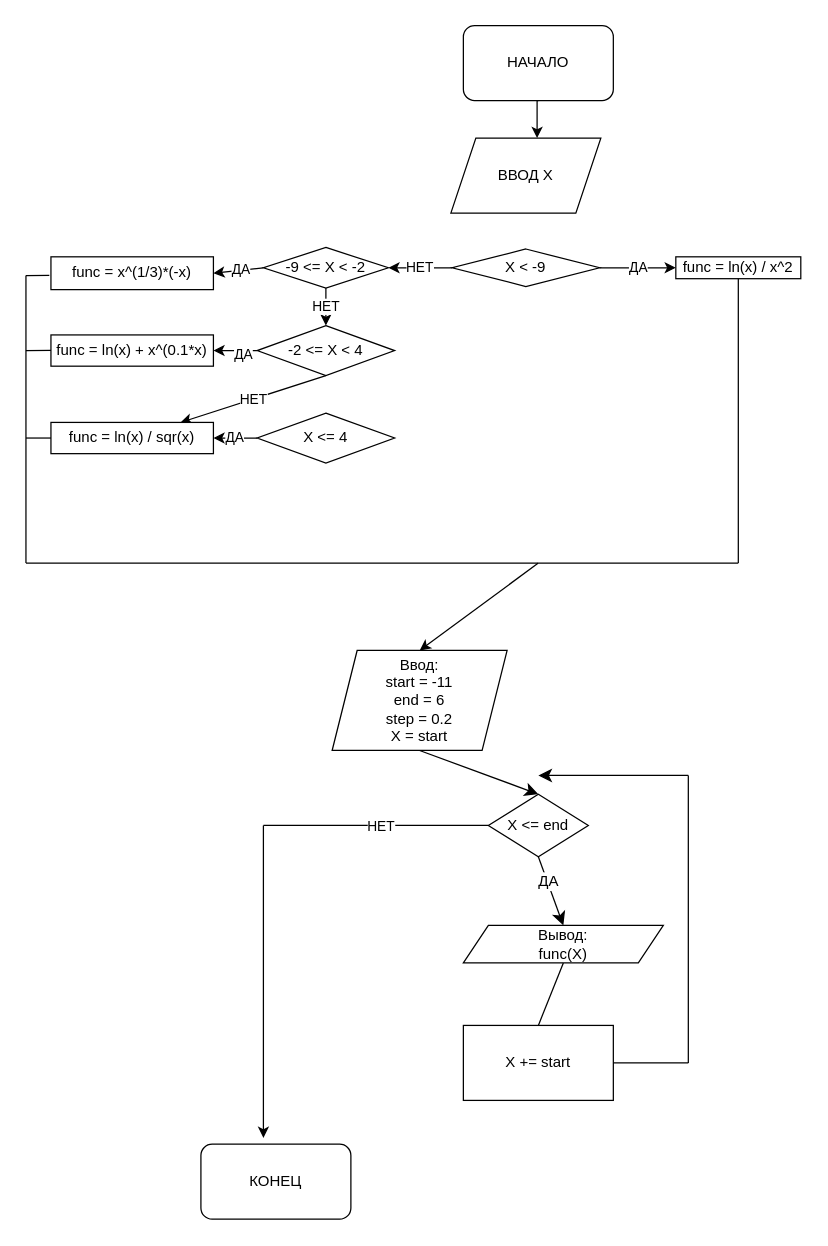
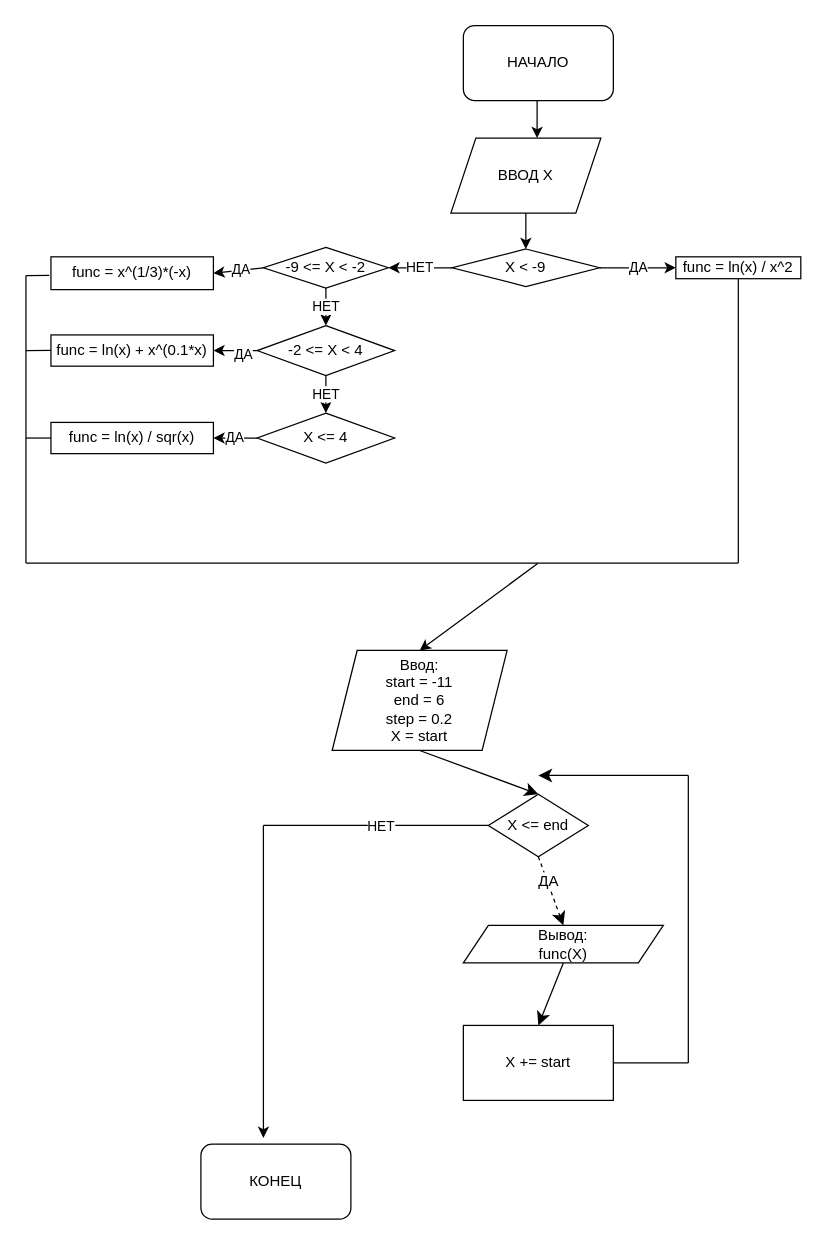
  <mxCell id="0" />
  <mxCell id="1" parent="0" />
  <mxCell id="2" value="" style="endArrow=classic;html=1;rounded=0;fontSize=12;startSize=8;endSize=8;curved=1;exitX=0.5;exitY=1;exitDx=0;exitDy=0;entryX=0.5;entryY=0;entryDx=0;entryDy=0;" edge="1" parent="1" source="6" target="3"><mxGeometry width="50" height="50" relative="1" as="geometry"><mxPoint x="430" y="610" as="sourcePoint" /><mxPoint x="430" y="640" as="targetPoint" /></mxGeometry></mxCell>
  <mxCell id="3" value="X &amp;lt;= end" style="rhombus;whiteSpace=wrap;html=1;" vertex="1" parent="1"><mxGeometry x="390" y="635" width="80" height="50" as="geometry" /></mxCell>
- <mxCell id="4" value="" style="endArrow=classic;html=1;rounded=0;fontSize=12;startSize=8;endSize=8;curved=1;exitX=0.5;exitY=1;exitDx=0;exitDy=0;entryX=0.5;entryY=0;entryDx=0;entryDy=0;" edge="1" parent="1" source="3" target="7"><mxGeometry width="50" height="50" relative="1" as="geometry"><mxPoint x="370" y="720" as="sourcePoint" /><mxPoint x="430" y="720" as="targetPoint" /></mxGeometry></mxCell>
+ <mxCell id="4" value="" style="endArrow=classic;html=1;rounded=0;fontSize=12;startSize=8;endSize=8;curved=1;exitX=0.5;exitY=1;exitDx=0;exitDy=0;entryX=0.5;entryY=0;entryDx=0;entryDy=0;dashed=1;" edge="1" parent="1" source="3" target="7"><mxGeometry width="50" height="50" relative="1" as="geometry"><mxPoint x="370" y="720" as="sourcePoint" /><mxPoint x="430" y="720" as="targetPoint" /></mxGeometry></mxCell>
  <mxCell id="5" value="ДА" style="edgeLabel;html=1;align=center;verticalAlign=middle;resizable=0;points=[];fontSize=12;" connectable="0" vertex="1" parent="4"><mxGeometry x="-0.281" relative="1" as="geometry"><mxPoint as="offset" /></mxGeometry></mxCell>
  <mxCell id="6" value="Ввод:&lt;div&gt;start = -11&lt;/div&gt;&lt;div&gt;end = 6&lt;/div&gt;&lt;div&gt;step = 0.2&lt;/div&gt;&lt;div&gt;X = start&lt;/div&gt;" style="shape=parallelogram;perimeter=parallelogramPerimeter;whiteSpace=wrap;html=1;fixedSize=1;" vertex="1" parent="1"><mxGeometry x="265" y="520" width="140" height="80" as="geometry" /></mxCell>
  <mxCell id="7" value="Вывод:&lt;div&gt;func(X)&lt;/div&gt;" style="shape=parallelogram;perimeter=parallelogramPerimeter;whiteSpace=wrap;html=1;fixedSize=1;" vertex="1" parent="1"><mxGeometry x="370" y="740" width="160" height="30" as="geometry" /></mxCell>
  <mxCell id="8" value="X += start" style="rounded=0;whiteSpace=wrap;html=1;" vertex="1" parent="1"><mxGeometry x="370" y="820" width="120" height="60" as="geometry" /></mxCell>
- <mxCell id="9" value="" style="endArrow=none;html=1;rounded=0;fontSize=12;startSize=8;endSize=8;curved=1;entryX=0.5;entryY=0;entryDx=0;entryDy=0;exitX=0.5;exitY=1;exitDx=0;exitDy=0;" edge="1" parent="1" source="7" target="8"><mxGeometry width="50" height="50" relative="1" as="geometry"><mxPoint x="410" y="660" as="sourcePoint" /><mxPoint x="460" y="610" as="targetPoint" /></mxGeometry></mxCell>
+ <mxCell id="9" value="" style="endArrow=classic;html=1;rounded=0;fontSize=12;startSize=8;endSize=8;curved=1;entryX=0.5;entryY=0;entryDx=0;entryDy=0;exitX=0.5;exitY=1;exitDx=0;exitDy=0;" edge="1" parent="1" source="7" target="8"><mxGeometry width="50" height="50" relative="1" as="geometry"><mxPoint x="410" y="660" as="sourcePoint" /><mxPoint x="460" y="610" as="targetPoint" /></mxGeometry></mxCell>
  <mxCell id="10" value="" style="endArrow=none;html=1;rounded=0;fontSize=12;startSize=8;endSize=8;curved=1;exitX=1;exitY=0.5;exitDx=0;exitDy=0;" edge="1" parent="1" source="8"><mxGeometry width="50" height="50" relative="1" as="geometry"><mxPoint x="410" y="730" as="sourcePoint" /><mxPoint x="550" y="850" as="targetPoint" /></mxGeometry></mxCell>
  <mxCell id="11" value="" style="endArrow=none;html=1;rounded=0;fontSize=12;startSize=8;endSize=8;curved=1;" edge="1" parent="1"><mxGeometry width="50" height="50" relative="1" as="geometry"><mxPoint x="550" y="850" as="sourcePoint" /><mxPoint x="550" y="620" as="targetPoint" /></mxGeometry></mxCell>
  <mxCell id="12" value="" style="endArrow=classic;html=1;rounded=0;fontSize=12;startSize=8;endSize=8;curved=1;" edge="1" parent="1"><mxGeometry width="50" height="50" relative="1" as="geometry"><mxPoint x="550" y="620" as="sourcePoint" /><mxPoint x="430" y="620" as="targetPoint" /></mxGeometry></mxCell>
  <mxCell id="13" value="НАЧАЛО" style="rounded=1;whiteSpace=wrap;html=1;" vertex="1" parent="1"><mxGeometry x="370" y="20" width="120" height="60" as="geometry" /></mxCell>
  <mxCell id="14" value="КОНЕЦ" style="rounded=1;whiteSpace=wrap;html=1;" vertex="1" parent="1"><mxGeometry x="160" y="915" width="120" height="60" as="geometry" /></mxCell>
  <mxCell id="15" value="" style="endArrow=none;html=1;rounded=0;entryX=0;entryY=0.5;entryDx=0;entryDy=0;" edge="1" parent="1" target="3"><mxGeometry width="50" height="50" relative="1" as="geometry"><mxPoint x="210" y="660" as="sourcePoint" /><mxPoint x="480" y="730" as="targetPoint" /></mxGeometry></mxCell>
  <mxCell id="16" value="НЕТ" style="edgeLabel;html=1;align=center;verticalAlign=middle;resizable=0;points=[];" connectable="0" vertex="1" parent="15"><mxGeometry x="0.032" relative="1" as="geometry"><mxPoint as="offset" /></mxGeometry></mxCell>
  <mxCell id="17" value="" style="endArrow=classic;html=1;rounded=0;" edge="1" parent="1"><mxGeometry width="50" height="50" relative="1" as="geometry"><mxPoint x="210" y="660" as="sourcePoint" /><mxPoint x="210" y="910" as="targetPoint" /></mxGeometry></mxCell>
  <mxCell id="18" value="X &amp;lt; -9" style="rhombus;whiteSpace=wrap;html=1;" vertex="1" parent="1"><mxGeometry x="361" y="198.75" width="118" height="30" as="geometry" /></mxCell>
+ <mxCell id="19" value="" style="endArrow=classic;html=1;rounded=0;entryX=0.5;entryY=0;entryDx=0;entryDy=0;exitX=0.5;exitY=1;exitDx=0;exitDy=0;" edge="1" parent="1" source="44" target="18"><mxGeometry width="50" height="50" relative="1" as="geometry"><mxPoint x="430" y="180" as="sourcePoint" /><mxPoint x="430" y="220" as="targetPoint" /></mxGeometry></mxCell>
  <mxCell id="20" value="func = ln(x) / x^2" style="rounded=0;whiteSpace=wrap;html=1;" vertex="1" parent="1"><mxGeometry x="540" y="205" width="100" height="17.5" as="geometry" /></mxCell>
  <mxCell id="21" value="ДА" style="endArrow=classic;html=1;rounded=0;entryX=0;entryY=0.5;entryDx=0;entryDy=0;exitX=1;exitY=0.5;exitDx=0;exitDy=0;" edge="1" parent="1" source="18" target="20"><mxGeometry width="50" height="50" relative="1" as="geometry"><mxPoint x="440" y="330" as="sourcePoint" /><mxPoint x="490" y="280" as="targetPoint" /></mxGeometry></mxCell>
  <mxCell id="22" value="-9 &amp;lt;= X &amp;lt; -2" style="rhombus;whiteSpace=wrap;html=1;" vertex="1" parent="1"><mxGeometry x="210" y="197.5" width="100" height="32.5" as="geometry" /></mxCell>
  <mxCell id="23" value="НЕТ" style="endArrow=classic;html=1;rounded=0;entryX=1;entryY=0.5;entryDx=0;entryDy=0;exitX=0;exitY=0.5;exitDx=0;exitDy=0;" edge="1" parent="1" source="18" target="22"><mxGeometry width="50" height="50" relative="1" as="geometry"><mxPoint x="420" y="310" as="sourcePoint" /><mxPoint x="470" y="260" as="targetPoint" /></mxGeometry></mxCell>
  <mxCell id="24" value="func = x^(1/3)*(-x)" style="rounded=0;whiteSpace=wrap;html=1;" vertex="1" parent="1"><mxGeometry x="40" y="205" width="130" height="26.25" as="geometry" /></mxCell>
  <mxCell id="25" value="" style="endArrow=classic;html=1;rounded=0;entryX=1;entryY=0.5;entryDx=0;entryDy=0;exitX=0;exitY=0.5;exitDx=0;exitDy=0;" edge="1" parent="1" source="22" target="24"><mxGeometry width="50" height="50" relative="1" as="geometry"><mxPoint x="230" y="290" as="sourcePoint" /><mxPoint x="280" y="240" as="targetPoint" /></mxGeometry></mxCell>
  <mxCell id="26" value="ДА" style="edgeLabel;html=1;align=center;verticalAlign=middle;resizable=0;points=[];" connectable="0" vertex="1" parent="25"><mxGeometry x="-0.092" y="-1" relative="1" as="geometry"><mxPoint as="offset" /></mxGeometry></mxCell>
  <mxCell id="27" value="-2 &amp;lt;= X &amp;lt; 4" style="rhombus;whiteSpace=wrap;html=1;" vertex="1" parent="1"><mxGeometry x="205" y="260" width="110" height="40" as="geometry" /></mxCell>
  <mxCell id="28" value="НЕТ" style="endArrow=classic;html=1;rounded=0;entryX=0.5;entryY=0;entryDx=0;entryDy=0;exitX=0.5;exitY=1;exitDx=0;exitDy=0;" edge="1" parent="1" source="22" target="27"><mxGeometry width="50" height="50" relative="1" as="geometry"><mxPoint x="230" y="290" as="sourcePoint" /><mxPoint x="280" y="240" as="targetPoint" /></mxGeometry></mxCell>
  <mxCell id="29" value="func = ln(x) + x^(0.1*x)" style="rounded=0;whiteSpace=wrap;html=1;" vertex="1" parent="1"><mxGeometry x="40" y="267.5" width="130" height="25" as="geometry" /></mxCell>
  <mxCell id="30" value="" style="endArrow=classic;html=1;rounded=0;entryX=1;entryY=0.5;entryDx=0;entryDy=0;exitX=0;exitY=0.5;exitDx=0;exitDy=0;" edge="1" parent="1" source="27" target="29"><mxGeometry width="50" height="50" relative="1" as="geometry"><mxPoint x="230" y="290" as="sourcePoint" /><mxPoint x="280" y="240" as="targetPoint" /></mxGeometry></mxCell>
  <mxCell id="31" value="ДА" style="edgeLabel;html=1;align=center;verticalAlign=middle;resizable=0;points=[];" connectable="0" vertex="1" parent="30"><mxGeometry x="-0.248" y="2" relative="1" as="geometry"><mxPoint x="1" as="offset" /></mxGeometry></mxCell>
  <mxCell id="32" value="X &amp;lt;= 4" style="rhombus;whiteSpace=wrap;html=1;" vertex="1" parent="1"><mxGeometry x="205" y="330" width="110" height="40" as="geometry" /></mxCell>
- <mxCell id="33" value="НЕТ" style="endArrow=classic;html=1;rounded=0;exitX=0.5;exitY=1;exitDx=0;exitDy=0;" edge="1" parent="1" source="27" target="34"><mxGeometry width="50" height="50" relative="1" as="geometry"><mxPoint x="230" y="290" as="sourcePoint" /><mxPoint x="280" y="240" as="targetPoint" /></mxGeometry></mxCell>
+ <mxCell id="33" value="НЕТ" style="endArrow=classic;html=1;rounded=0;entryX=0.5;entryY=0;entryDx=0;entryDy=0;exitX=0.5;exitY=1;exitDx=0;exitDy=0;" edge="1" parent="1" source="27" target="32"><mxGeometry width="50" height="50" relative="1" as="geometry"><mxPoint x="230" y="290" as="sourcePoint" /><mxPoint x="280" y="240" as="targetPoint" /></mxGeometry></mxCell>
  <mxCell id="34" value="func&lt;span style=&quot;background-color: transparent; color: light-dark(rgb(0, 0, 0), rgb(255, 255, 255));&quot;&gt;&amp;nbsp;= ln(x) / sqr(x)&lt;/span&gt;" style="rounded=0;whiteSpace=wrap;html=1;" vertex="1" parent="1"><mxGeometry x="40" y="337.5" width="130" height="25" as="geometry" /></mxCell>
  <mxCell id="35" value="ДА" style="endArrow=classic;html=1;rounded=0;entryX=1;entryY=0.5;entryDx=0;entryDy=0;exitX=0;exitY=0.5;exitDx=0;exitDy=0;" edge="1" parent="1" source="32" target="34"><mxGeometry width="50" height="50" relative="1" as="geometry"><mxPoint x="230" y="400" as="sourcePoint" /><mxPoint x="280" y="350" as="targetPoint" /></mxGeometry></mxCell>
  <mxCell id="36" value="" style="endArrow=none;html=1;rounded=0;fontSize=12;startSize=8;endSize=8;curved=1;entryX=-0.01;entryY=0.567;entryDx=0;entryDy=0;entryPerimeter=0;" edge="1" parent="1" target="24"><mxGeometry width="50" height="50" relative="1" as="geometry"><mxPoint x="20" y="220" as="sourcePoint" /><mxPoint x="90" y="230" as="targetPoint" /></mxGeometry></mxCell>
  <mxCell id="37" value="" style="endArrow=none;html=1;rounded=0;fontSize=12;startSize=8;endSize=8;curved=1;entryX=-0.01;entryY=0.567;entryDx=0;entryDy=0;entryPerimeter=0;" edge="1" parent="1"><mxGeometry width="50" height="50" relative="1" as="geometry"><mxPoint x="20" y="280" as="sourcePoint" /><mxPoint x="40" y="279.9" as="targetPoint" /></mxGeometry></mxCell>
  <mxCell id="38" value="" style="endArrow=none;html=1;rounded=0;fontSize=12;startSize=8;endSize=8;curved=1;entryX=0;entryY=0.5;entryDx=0;entryDy=0;" edge="1" parent="1" target="34"><mxGeometry width="50" height="50" relative="1" as="geometry"><mxPoint x="20" y="350" as="sourcePoint" /><mxPoint x="39" y="340" as="targetPoint" /></mxGeometry></mxCell>
  <mxCell id="39" value="" style="endArrow=none;html=1;rounded=0;fontSize=12;startSize=8;endSize=8;curved=1;" edge="1" parent="1"><mxGeometry width="50" height="50" relative="1" as="geometry"><mxPoint x="20" y="450" as="sourcePoint" /><mxPoint x="20" y="220" as="targetPoint" /></mxGeometry></mxCell>
  <mxCell id="40" value="" style="endArrow=none;html=1;rounded=0;fontSize=12;startSize=8;endSize=8;curved=1;entryX=0.5;entryY=1;entryDx=0;entryDy=0;" edge="1" parent="1" target="20"><mxGeometry width="50" height="50" relative="1" as="geometry"><mxPoint x="590" y="450" as="sourcePoint" /><mxPoint x="600" y="310" as="targetPoint" /></mxGeometry></mxCell>
  <mxCell id="41" value="" style="endArrow=none;html=1;rounded=0;fontSize=12;startSize=8;endSize=8;curved=1;" edge="1" parent="1"><mxGeometry width="50" height="50" relative="1" as="geometry"><mxPoint x="430" y="450" as="sourcePoint" /><mxPoint x="20" y="450" as="targetPoint" /></mxGeometry></mxCell>
  <mxCell id="42" value="" style="endArrow=none;html=1;rounded=0;fontSize=12;startSize=8;endSize=8;curved=1;" edge="1" parent="1"><mxGeometry width="50" height="50" relative="1" as="geometry"><mxPoint x="430" y="450" as="sourcePoint" /><mxPoint x="590" y="450" as="targetPoint" /></mxGeometry></mxCell>
  <mxCell id="43" value="" style="endArrow=classic;html=1;rounded=0;entryX=0.5;entryY=0;entryDx=0;entryDy=0;" edge="1" parent="1" target="6"><mxGeometry width="50" height="50" relative="1" as="geometry"><mxPoint x="430" y="450" as="sourcePoint" /><mxPoint x="560" y="600" as="targetPoint" /></mxGeometry></mxCell>
  <mxCell id="44" value="ВВОД X" style="shape=parallelogram;perimeter=parallelogramPerimeter;whiteSpace=wrap;html=1;fixedSize=1;" vertex="1" parent="1"><mxGeometry x="360" y="110" width="120" height="60" as="geometry" /></mxCell>
  <mxCell id="45" style="edgeStyle=orthogonalEdgeStyle;rounded=0;orthogonalLoop=1;jettySize=auto;html=1;exitX=0.5;exitY=1;exitDx=0;exitDy=0;entryX=0.575;entryY=0;entryDx=0;entryDy=0;entryPerimeter=0;" edge="1" parent="1" source="13" target="44"><mxGeometry relative="1" as="geometry" /></mxCell>
